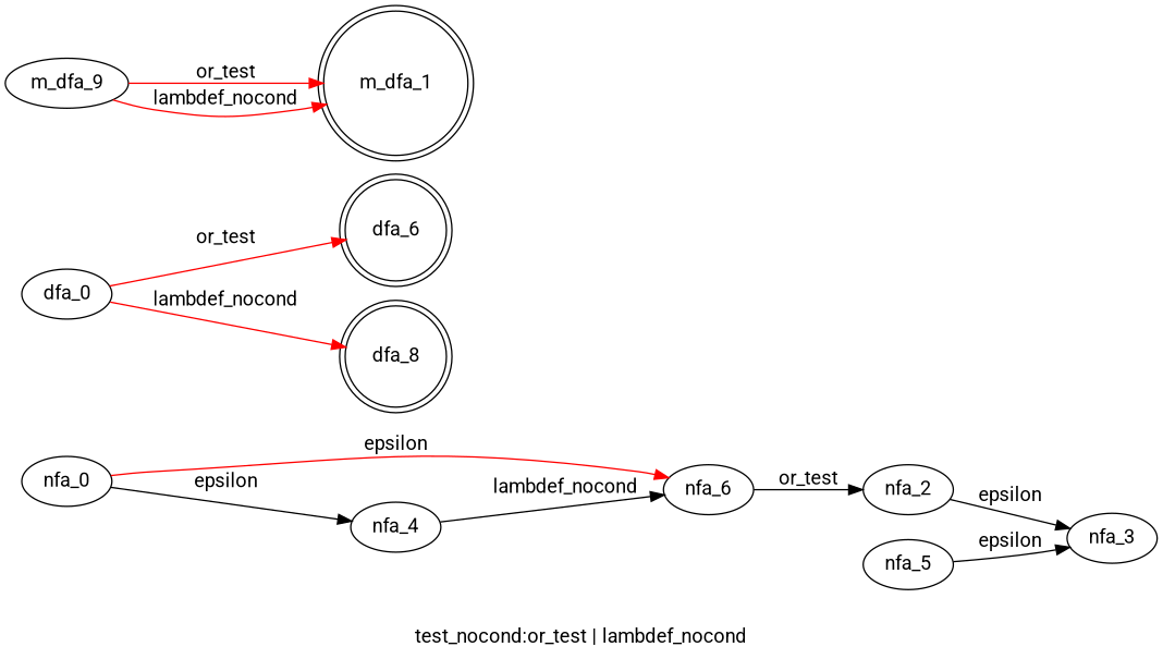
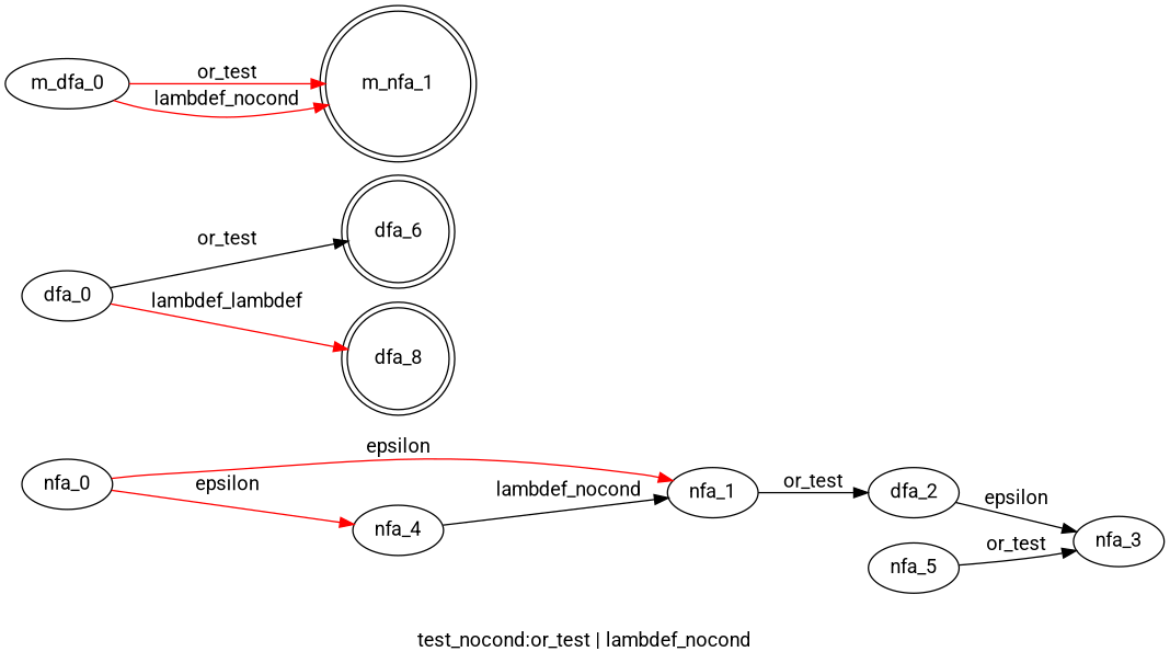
  digraph {
    fontname=Roboto
    label="test_nocond:or_test | lambdef_nocond"
    rankdir=LR
    node [fontname=Roboto]
    edge [fontname=Roboto]
    nfa_0
-   nfa_1 [label=nfa_6]
+   nfa_1
    nfa_4
-   nfa_2
+   nfa_2 [label=dfa_2]
    nfa_3
    nfa_5
    n7 [label=dfa_6 shape=doublecircle]
    dfa_0
    n9 [label=dfa_8 shape=doublecircle]
-   m_dfa_1 [shape=doublecircle]
-   m_dfa_0 [label=m_dfa_9]
+   m_dfa_1 [shape=doublecircle label=m_nfa_1]
+   m_dfa_0
    subgraph sub_1 {
      nfa_0
      nfa_1
      nfa_4
      nfa_2
      nfa_3
      nfa_5
    }
    subgraph sub_2 {
      n7
      dfa_0
      n9
    }
    subgraph sub_3 {
      m_dfa_1
      m_dfa_0
    }
    nfa_0 -> nfa_1 [color=red label=epsilon]
-   nfa_0 -> nfa_4 [label=epsilon]
+   nfa_0 -> nfa_4 [label=epsilon color=red]
    nfa_1 -> nfa_2 [label=or_test]
    nfa_4 -> nfa_1 [label=lambdef_nocond]
    nfa_2 -> nfa_3 [label=epsilon]
-   nfa_5 -> nfa_3 [label=epsilon]
-   dfa_0 -> n7 [color=red label=or_test]
-   dfa_0 -> n9 [color=red label=lambdef_nocond]
+   nfa_5 -> nfa_3 [label=or_test]
+   dfa_0 -> n7 [color=black label=or_test]
+   dfa_0 -> n9 [color=red label=lambdef_lambdef]
    m_dfa_0 -> m_dfa_1 [color=red label=or_test]
    m_dfa_0 -> m_dfa_1 [color=red label=lambdef_nocond]
  }
